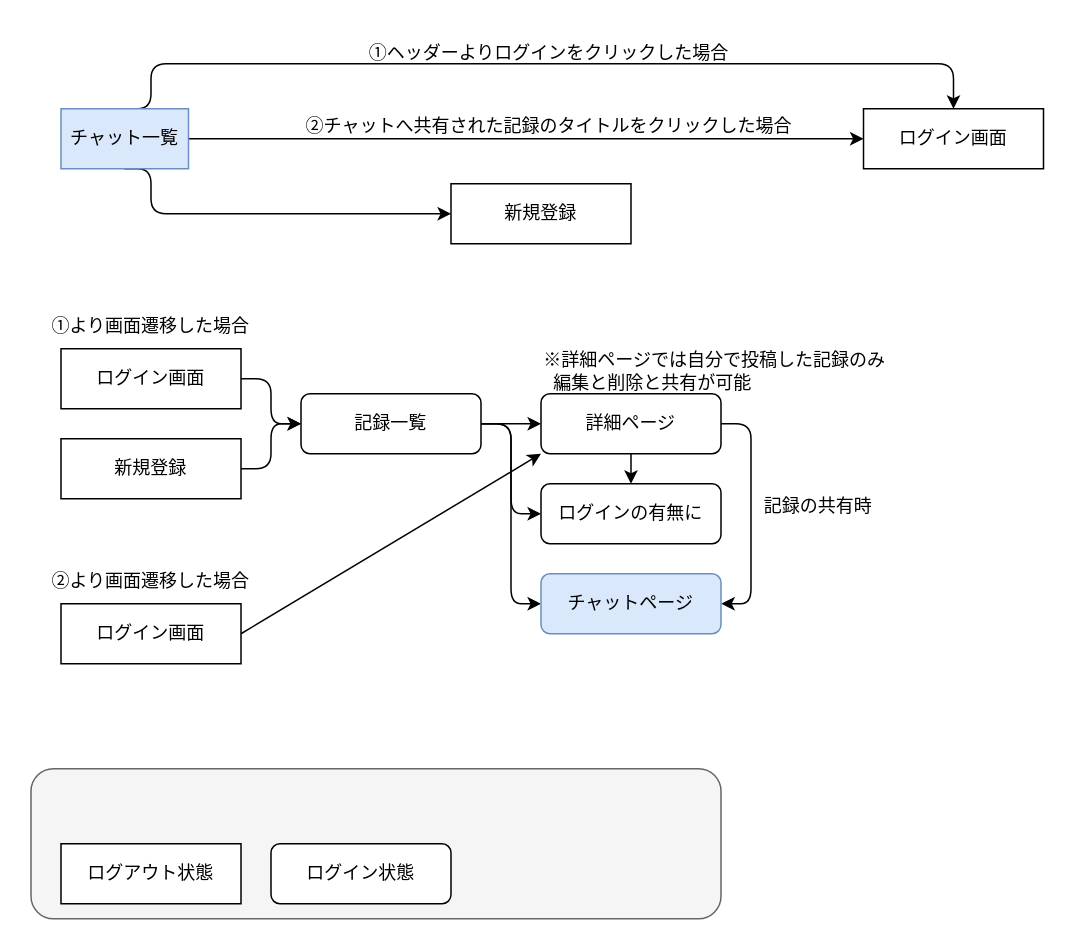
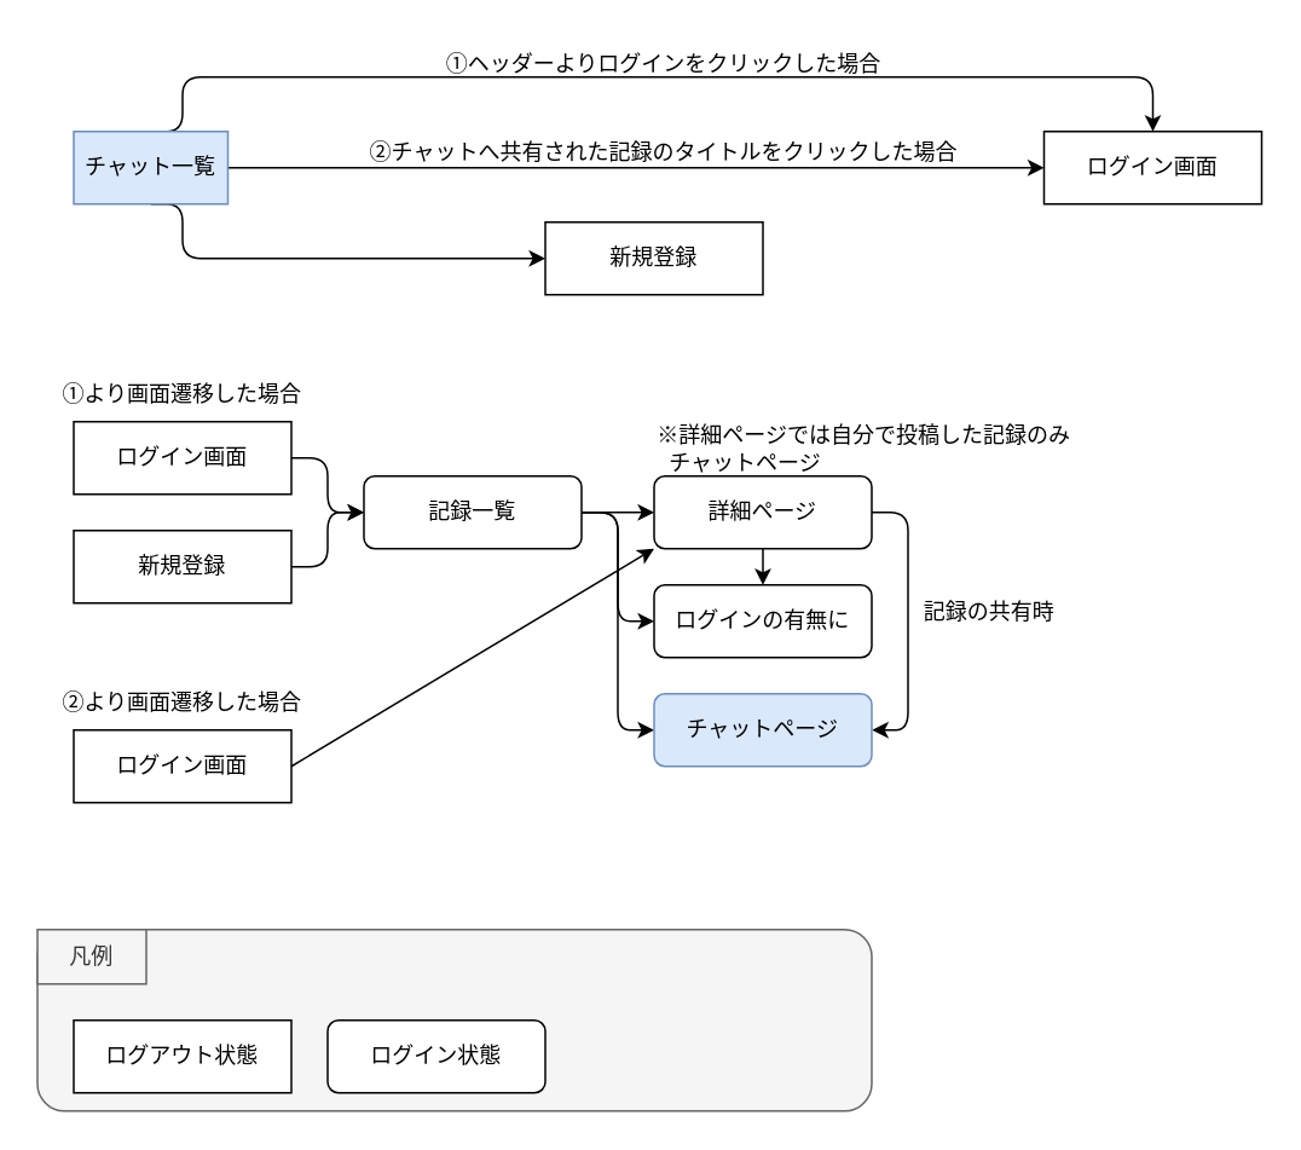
  <mxCell id="0" />
  <mxCell id="1" parent="0" />
  <mxCell id="2" value="" style="rounded=1;whiteSpace=wrap;html=1;strokeColor=#666666;align=center;verticalAlign=middle;fontFamily=Helvetica;fontSize=12;fontColor=#333333;fillColor=#f5f5f5;" vertex="1" parent="1"><mxGeometry x="20" y="512" width="460" height="100" as="geometry" /></mxCell>
  <mxCell id="3" style="edgeStyle=orthogonalEdgeStyle;html=1;exitX=0.5;exitY=0;exitDx=0;exitDy=0;entryX=0.5;entryY=0;entryDx=0;entryDy=0;rounded=1;strokeColor=default;align=center;verticalAlign=middle;fontFamily=Helvetica;fontSize=11;fontColor=default;labelBackgroundColor=default;endArrow=classic;" edge="1" parent="1" source="6" target="11"><mxGeometry relative="1" as="geometry"><mxPoint x="100" y="42" as="sourcePoint" /><mxPoint x="625" y="42" as="targetPoint" /><Array as="points"><mxPoint x="100" y="42" /><mxPoint x="635" y="42" /></Array></mxGeometry></mxCell>
  <mxCell id="4" style="edgeStyle=none;html=1;exitX=1;exitY=0.5;exitDx=0;exitDy=0;entryX=0;entryY=0.5;entryDx=0;entryDy=0;" edge="1" parent="1" source="6" target="11"><mxGeometry relative="1" as="geometry" /></mxCell>
  <mxCell id="5" style="edgeStyle=orthogonalEdgeStyle;html=1;exitX=0.5;exitY=1;exitDx=0;exitDy=0;entryX=0;entryY=0.5;entryDx=0;entryDy=0;" edge="1" parent="1" source="6" target="7"><mxGeometry relative="1" as="geometry"><Array as="points"><mxPoint x="100" y="142" /></Array></mxGeometry></mxCell>
  <mxCell id="6" value="チャット一覧" style="rounded=0;whiteSpace=wrap;html=1;fillColor=#dae8fc;strokeColor=#6c8ebf;" vertex="1" parent="1"><mxGeometry x="40" y="72" width="85" height="40" as="geometry" /></mxCell>
  <mxCell id="7" value="新規登録" style="rounded=0;whiteSpace=wrap;html=1;" vertex="1" parent="1"><mxGeometry x="300" y="122" width="120" height="40" as="geometry" /></mxCell>
  <mxCell id="8" value="①ヘッダーよりログインをクリックした場合" style="text;html=1;align=center;verticalAlign=middle;resizable=0;points=[];autosize=1;strokeColor=none;fillColor=none;" vertex="1" parent="1"><mxGeometry x="235" y="20" width="260" height="30" as="geometry" /></mxCell>
  <mxCell id="9" value="②チャットへ共有された記録のタイトルをクリックした場合" style="text;html=1;align=center;verticalAlign=middle;resizable=0;points=[];autosize=1;strokeColor=none;fillColor=none;" vertex="1" parent="1"><mxGeometry x="190" y="69" width="350" height="30" as="geometry" /></mxCell>
  <mxCell id="10" value="ログイン状態" style="rounded=1;whiteSpace=wrap;html=1;strokeColor=default;align=center;verticalAlign=middle;fontFamily=Helvetica;fontSize=12;fontColor=default;fillColor=default;" vertex="1" parent="1"><mxGeometry x="180" y="562" width="120" height="40" as="geometry" /></mxCell>
  <mxCell id="11" value="ログイン画面" style="rounded=0;whiteSpace=wrap;html=1;" vertex="1" parent="1"><mxGeometry x="575" y="72" width="120" height="40" as="geometry" /></mxCell>
  <mxCell id="12" style="edgeStyle=orthogonalEdgeStyle;html=1;exitX=1;exitY=0.5;exitDx=0;exitDy=0;entryX=0;entryY=0.5;entryDx=0;entryDy=0;fontFamily=Helvetica;fontSize=12;fontColor=default;" edge="1" parent="1" source="13" target="21"><mxGeometry relative="1" as="geometry" /></mxCell>
  <mxCell id="13" value="ログイン画面" style="rounded=0;whiteSpace=wrap;html=1;" vertex="1" parent="1"><mxGeometry x="40" y="232" width="120" height="40" as="geometry" /></mxCell>
  <mxCell id="14" style="edgeStyle=orthogonalEdgeStyle;html=1;exitX=1;exitY=0.5;exitDx=0;exitDy=0;fontFamily=Helvetica;fontSize=12;fontColor=default;entryX=0;entryY=0.5;entryDx=0;entryDy=0;" edge="1" parent="1" source="15" target="21"><mxGeometry relative="1" as="geometry"><mxPoint x="205" y="282" as="targetPoint" /><mxPoint x="155" y="312" as="sourcePoint" /><Array as="points"><mxPoint x="180" y="312" /><mxPoint x="180" y="282" /></Array></mxGeometry></mxCell>
  <mxCell id="15" value="新規登録" style="rounded=0;whiteSpace=wrap;html=1;" vertex="1" parent="1"><mxGeometry x="40" y="292" width="120" height="40" as="geometry" /></mxCell>
  <mxCell id="16" value="&lt;span style=&quot;color: rgb(0, 0, 0); text-wrap: nowrap;&quot;&gt;①より画面遷移した場合&lt;/span&gt;" style="text;html=1;align=center;verticalAlign=middle;whiteSpace=wrap;rounded=0;fontFamily=Helvetica;fontSize=12;fontColor=default;" vertex="1" parent="1"><mxGeometry x="40" y="202" width="120" height="30" as="geometry" /></mxCell>
  <mxCell id="17" value="ログアウト状態" style="rounded=0;whiteSpace=wrap;html=1;" vertex="1" parent="1"><mxGeometry x="40" y="562" width="120" height="40" as="geometry" /></mxCell>
  <mxCell id="18" style="edgeStyle=none;html=1;exitX=1;exitY=0.5;exitDx=0;exitDy=0;entryX=0;entryY=0.5;entryDx=0;entryDy=0;fontFamily=Helvetica;fontSize=12;fontColor=default;" edge="1" parent="1" source="21" target="24"><mxGeometry relative="1" as="geometry" /></mxCell>
  <mxCell id="19" style="edgeStyle=orthogonalEdgeStyle;html=1;exitX=1;exitY=0.5;exitDx=0;exitDy=0;entryX=0;entryY=0.5;entryDx=0;entryDy=0;fontFamily=Helvetica;fontSize=12;fontColor=default;" edge="1" parent="1" source="21" target="25"><mxGeometry relative="1" as="geometry" /></mxCell>
  <mxCell id="20" style="edgeStyle=orthogonalEdgeStyle;html=1;exitX=1;exitY=0.5;exitDx=0;exitDy=0;entryX=0;entryY=0.5;entryDx=0;entryDy=0;fontFamily=Helvetica;fontSize=12;fontColor=default;" edge="1" parent="1" source="21" target="26"><mxGeometry relative="1" as="geometry" /></mxCell>
  <mxCell id="21" value="記録一覧" style="rounded=1;whiteSpace=wrap;html=1;strokeColor=default;align=center;verticalAlign=middle;fontFamily=Helvetica;fontSize=12;fontColor=default;fillColor=default;" vertex="1" parent="1"><mxGeometry x="200" y="262" width="120" height="40" as="geometry" /></mxCell>
  <mxCell id="22" style="edgeStyle=none;html=1;exitX=0.5;exitY=1;exitDx=0;exitDy=0;entryX=0.5;entryY=0;entryDx=0;entryDy=0;fontFamily=Helvetica;fontSize=12;fontColor=default;" edge="1" parent="1" source="24" target="25"><mxGeometry relative="1" as="geometry" /></mxCell>
  <mxCell id="23" style="edgeStyle=orthogonalEdgeStyle;html=1;exitX=1;exitY=0.5;exitDx=0;exitDy=0;fontFamily=Helvetica;fontSize=12;fontColor=default;" edge="1" parent="1" source="24"><mxGeometry relative="1" as="geometry"><mxPoint x="480.2" y="402" as="targetPoint" /><Array as="points"><mxPoint x="500" y="282" /><mxPoint x="500" y="402" /></Array></mxGeometry></mxCell>
  <mxCell id="24" value="詳細ページ" style="rounded=1;whiteSpace=wrap;html=1;strokeColor=default;align=center;verticalAlign=middle;fontFamily=Helvetica;fontSize=12;fontColor=default;fillColor=default;" vertex="1" parent="1"><mxGeometry x="360" y="262" width="120" height="40" as="geometry" /></mxCell>
  <mxCell id="25" value="ログインの有無に" style="rounded=1;whiteSpace=wrap;html=1;strokeColor=default;align=center;verticalAlign=middle;fontFamily=Helvetica;fontSize=12;fontColor=default;fillColor=default;" vertex="1" parent="1"><mxGeometry x="360" y="322" width="120" height="40" as="geometry" /></mxCell>
  <mxCell id="26" value="チャットページ" style="rounded=1;whiteSpace=wrap;html=1;strokeColor=#6c8ebf;align=center;verticalAlign=middle;fontFamily=Helvetica;fontSize=12;fillColor=#dae8fc;" vertex="1" parent="1"><mxGeometry x="360" y="382" width="120" height="40" as="geometry" /></mxCell>
  <mxCell id="27" value="記録の共有時" style="text;html=1;align=center;verticalAlign=middle;whiteSpace=wrap;rounded=0;fontFamily=Helvetica;fontSize=12;fontColor=default;" vertex="1" parent="1"><mxGeometry x="500" y="322" width="90" height="30" as="geometry" /></mxCell>
+ <mxCell id="28" value="凡例" style="text;html=1;align=center;verticalAlign=middle;whiteSpace=wrap;rounded=0;fontFamily=Helvetica;fontSize=12;fillColor=#f5f5f5;strokeColor=#666666;fontColor=#333333;" vertex="1" parent="1"><mxGeometry x="20" y="512" width="60" height="30" as="geometry" /></mxCell>
  <mxCell id="29" style="html=1;exitX=1;exitY=0.5;exitDx=0;exitDy=0;fontFamily=Helvetica;fontSize=12;fontColor=default;entryX=0;entryY=1;entryDx=0;entryDy=0;" edge="1" parent="1" source="30" target="24"><mxGeometry relative="1" as="geometry"><mxPoint x="330" y="322" as="targetPoint" /></mxGeometry></mxCell>
  <mxCell id="30" value="ログイン画面" style="rounded=0;whiteSpace=wrap;html=1;" vertex="1" parent="1"><mxGeometry x="40" y="402" width="120" height="40" as="geometry" /></mxCell>
  <mxCell id="31" value="&lt;span style=&quot;color: rgb(0, 0, 0); text-wrap: nowrap;&quot;&gt;②より画面遷移した場合&lt;/span&gt;" style="text;html=1;align=center;verticalAlign=middle;whiteSpace=wrap;rounded=0;fontFamily=Helvetica;fontSize=12;fontColor=default;" vertex="1" parent="1"><mxGeometry x="40" y="372" width="120" height="30" as="geometry" /></mxCell>
- <mxCell id="32" value="※詳細ページでは自分で投稿した記録のみ&lt;div&gt;&amp;nbsp; 編集と削除と共有が可能&lt;/div&gt;" style="text;html=1;align=left;verticalAlign=middle;whiteSpace=wrap;rounded=0;fontFamily=Helvetica;fontSize=12;fontColor=default;" vertex="1" parent="1"><mxGeometry x="360" y="232" width="230" height="30" as="geometry" /></mxCell>
+ <mxCell id="32" value="※詳細ページでは自分で投稿した記録のみ&lt;div&gt;&amp;nbsp; チャットページ&lt;/div&gt;" style="text;html=1;align=left;verticalAlign=middle;whiteSpace=wrap;rounded=0;fontFamily=Helvetica;fontSize=12;fontColor=default;" vertex="1" parent="1"><mxGeometry x="360" y="232" width="230" height="30" as="geometry" /></mxCell>
